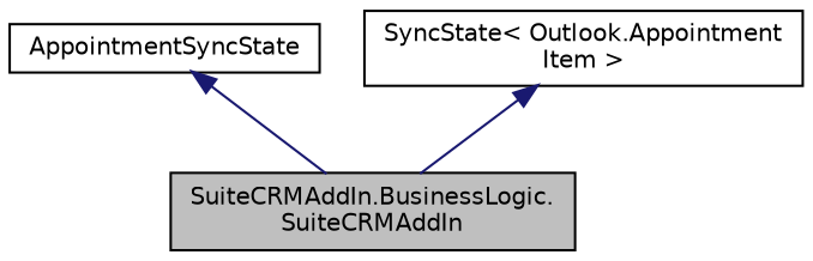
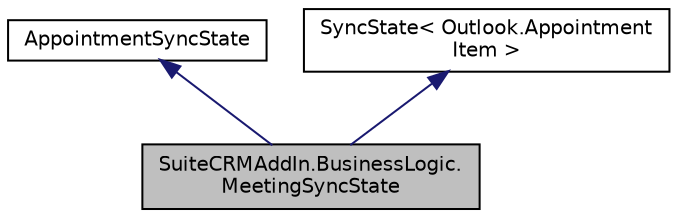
  digraph {
    node [color=black fillcolor=white fontname=Helvetica fontsize=10 shape=record style=filled]
    edge [color=midnightblue dir=back fontname=Helvetica fontsize=10 labelfontname=Helvetica labelfontsize=10 style=solid]
-   n1 [fillcolor=grey75 fontcolor=black height=0.2 label="SuiteCRMAddIn.BusinessLogic.\lSuiteCRMAddIn" width=0.4]
+   n1 [fillcolor=grey75 fontcolor=black height=0.2 label="SuiteCRMAddIn.BusinessLogic.\lMeetingSyncState" width=0.4]
    n2 [height=0.2 label=AppointmentSyncState width=0.4]
    n3 [height=0.2 label="SyncState\< Outlook.Appointment\lItem \>" width=0.4]
    n2 -> n1
    n3 -> n1
  }
